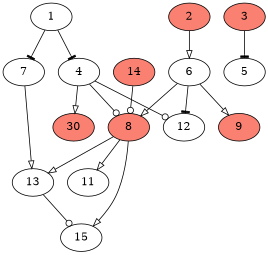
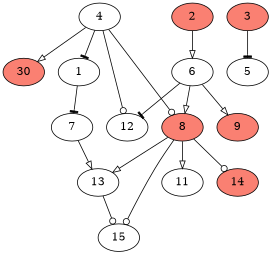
  digraph {
    node [fillcolor=white style=filled]
    edge [arrowhead=onormal]
    1 [alpha=25.20]
    4 [alpha=45.50]
    7 [alpha=41.98]
    8 [alpha=39.74 fillcolor=salmon]
    n5 [alpha=32.83 fillcolor=salmon label=30]
    12 [alpha=21.12]
    6 [alpha=44.72]
    9 [alpha=29.16 fillcolor=salmon]
    13 [alpha=34.59]
    11 [alpha=29.75]
    14 [alpha=26.63 fillcolor=salmon]
    15 [alpha=22.41]
    2 [alpha=35.35 fillcolor=salmon]
    3 [alpha=47.07 fillcolor=salmon]
    5 [alpha=40.67]
-   1 -> 4 [arrowhead=tee]
+   4 -> 1 [arrowhead=tee]
    1 -> 7 [arrowhead=tee]
    4 -> 8 [arrowhead=odot]
    4 -> n5
    4 -> 12 [arrowhead=odot]
    7 -> 13
    8 -> 13
    8 -> 11
-   14 -> 8 [arrowhead=odot]
-   8 -> 15
+   8 -> 14 [arrowhead=odot]
+   8 -> 15 [arrowhead=odot]
    6 -> 8
    6 -> 12 [arrowhead=tee]
    6 -> 9
    13 -> 15 [arrowhead=odot]
    2 -> 6
    3 -> 5 [arrowhead=tee]
  }
